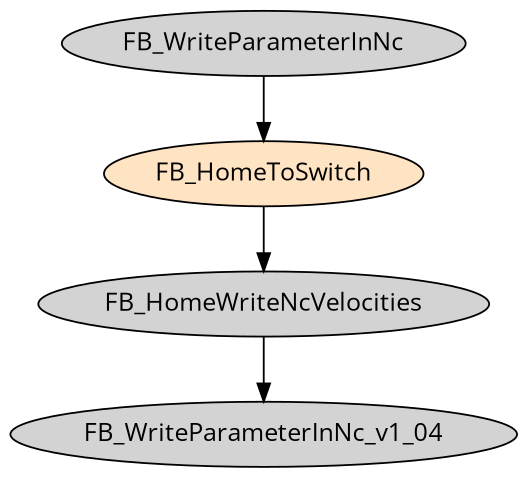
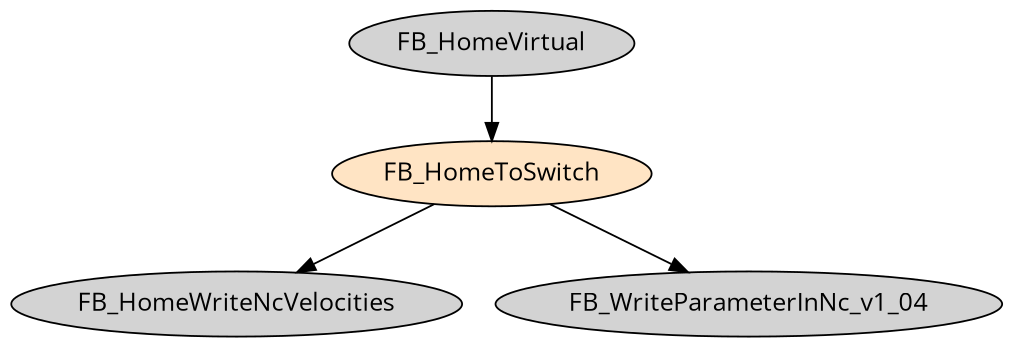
  digraph {
    fontname="Open Sans"
    node [fontname="Open Sans" style=filled]
    edge [fontname="Open Sans"]
    FB_HomeToSwitch [fillcolor=bisque]
    FB_HomeWriteNcVelocities
    n3 [label=FB_WriteParameterInNc_v1_04]
-   FB_HomeVirtual [label=FB_WriteParameterInNc]
+   FB_HomeVirtual
    FB_HomeToSwitch -> FB_HomeWriteNcVelocities
-   FB_HomeWriteNcVelocities -> n3
+   FB_HomeToSwitch -> n3
    FB_HomeVirtual -> FB_HomeToSwitch
  }
